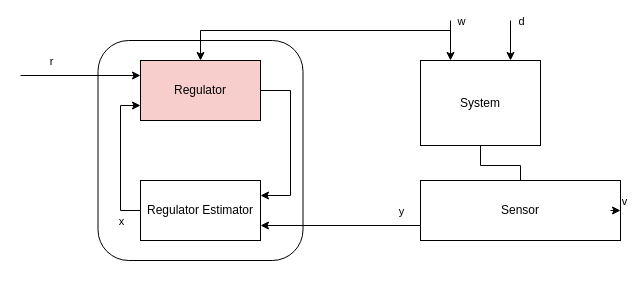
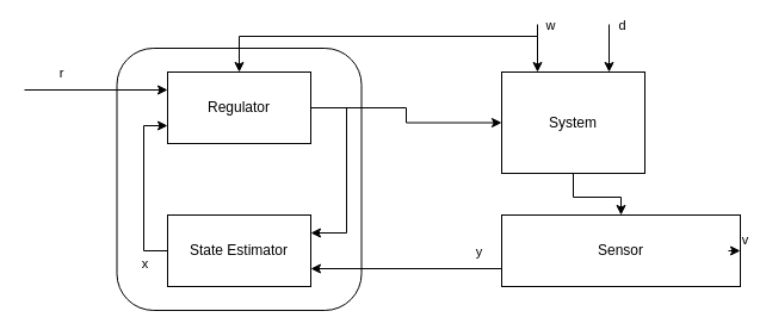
  <mxCell id="0" />
  <mxCell id="1" parent="0" />
  <mxCell id="2" value="" style="rounded=1;whiteSpace=wrap;html=1;" vertex="1" parent="1"><mxGeometry x="97.5" y="40" width="205" height="220" as="geometry" /></mxCell>
+ <mxCell id="3" style="edgeStyle=orthogonalEdgeStyle;rounded=0;orthogonalLoop=1;jettySize=auto;html=1;exitX=1;exitY=0.5;exitDx=0;exitDy=0;entryX=0;entryY=0.5;entryDx=0;entryDy=0;" parent="1" source="5" target="10" edge="1"><mxGeometry relative="1" as="geometry" /></mxCell>
  <mxCell id="4" style="edgeStyle=orthogonalEdgeStyle;rounded=0;orthogonalLoop=1;jettySize=auto;html=1;exitX=1;exitY=0.5;exitDx=0;exitDy=0;entryX=1;entryY=0.25;entryDx=0;entryDy=0;" parent="1" source="5" target="8" edge="1"><mxGeometry relative="1" as="geometry"><Array as="points"><mxPoint x="290" y="90" /><mxPoint x="290" y="195" /></Array></mxGeometry></mxCell>
- <mxCell id="5" value="Regulator" style="rounded=0;whiteSpace=wrap;html=1;fillColor=#f8cecc;" parent="1" vertex="1"><mxGeometry x="140" y="60" width="120" height="60" as="geometry" /></mxCell>
+ <mxCell id="5" value="Regulator" style="rounded=0;whiteSpace=wrap;html=1;" parent="1" vertex="1"><mxGeometry x="140" y="60" width="120" height="60" as="geometry" /></mxCell>
  <mxCell id="6" style="edgeStyle=orthogonalEdgeStyle;rounded=0;orthogonalLoop=1;jettySize=auto;html=1;exitX=0;exitY=0.5;exitDx=0;exitDy=0;entryX=0;entryY=0.75;entryDx=0;entryDy=0;" parent="1" source="8" target="5" edge="1"><mxGeometry relative="1" as="geometry" /></mxCell>
  <mxCell id="7" value="x" style="edgeLabel;html=1;align=center;verticalAlign=middle;resizable=0;points=[];" parent="6" vertex="1" connectable="0"><mxGeometry x="-0.257" y="2" relative="1" as="geometry"><mxPoint x="2" y="44" as="offset" /></mxGeometry></mxCell>
- <mxCell id="8" value="Regulator Estimator" style="rounded=0;whiteSpace=wrap;html=1;" parent="1" vertex="1"><mxGeometry x="140" y="180" width="120" height="60" as="geometry" /></mxCell>
- <mxCell id="9" style="edgeStyle=orthogonalEdgeStyle;rounded=0;orthogonalLoop=1;jettySize=auto;html=1;exitX=0.5;exitY=1;exitDx=0;exitDy=0;entryX=0.5;entryY=0;entryDx=0;entryDy=0;endArrow=none;" parent="1" source="10" target="13" edge="1"><mxGeometry relative="1" as="geometry" /></mxCell>
+ <mxCell id="8" value="State Estimator" style="rounded=0;whiteSpace=wrap;html=1;" parent="1" vertex="1"><mxGeometry x="140" y="180" width="120" height="60" as="geometry" /></mxCell>
+ <mxCell id="9" style="edgeStyle=orthogonalEdgeStyle;rounded=0;orthogonalLoop=1;jettySize=auto;html=1;exitX=0.5;exitY=1;exitDx=0;exitDy=0;entryX=0.5;entryY=0;entryDx=0;entryDy=0;" parent="1" source="10" target="13" edge="1"><mxGeometry relative="1" as="geometry" /></mxCell>
  <mxCell id="10" value="System" style="rounded=0;whiteSpace=wrap;html=1;" parent="1" vertex="1"><mxGeometry x="420" y="60" width="120" height="85" as="geometry" /></mxCell>
  <mxCell id="11" style="edgeStyle=orthogonalEdgeStyle;rounded=0;orthogonalLoop=1;jettySize=auto;html=1;exitX=0;exitY=0.75;exitDx=0;exitDy=0;entryX=1;entryY=0.75;entryDx=0;entryDy=0;" parent="1" source="13" target="8" edge="1"><mxGeometry relative="1" as="geometry" /></mxCell>
  <mxCell id="12" value="y" style="edgeLabel;html=1;align=center;verticalAlign=middle;resizable=0;points=[];" parent="11" vertex="1" connectable="0"><mxGeometry x="-0.259" relative="1" as="geometry"><mxPoint x="39" y="-15" as="offset" /></mxGeometry></mxCell>
  <mxCell id="13" value="Sensor" style="rounded=0;whiteSpace=wrap;html=1;" parent="1" vertex="1"><mxGeometry x="420" y="180" width="200" height="60" as="geometry" /></mxCell>
  <mxCell id="14" value="" style="endArrow=classic;html=1;rounded=0;entryX=0;entryY=0.25;entryDx=0;entryDy=0;" parent="1" target="5" edge="1"><mxGeometry width="50" height="50" relative="1" as="geometry"><mxPoint x="20" y="75" as="sourcePoint" /><mxPoint x="650" y="330" as="targetPoint" /><Array as="points" /></mxGeometry></mxCell>
  <mxCell id="15" value="r" style="edgeLabel;html=1;align=center;verticalAlign=middle;resizable=0;points=[];" parent="14" vertex="1" connectable="0"><mxGeometry x="-0.305" y="1" relative="1" as="geometry"><mxPoint x="-12" y="-14" as="offset" /></mxGeometry></mxCell>
  <mxCell id="16" value="" style="endArrow=classic;html=1;rounded=0;entryX=1;entryY=0.5;entryDx=0;entryDy=0;" parent="1" target="13" edge="1"><mxGeometry width="50" height="50" relative="1" as="geometry"><mxPoint x="610" y="210" as="sourcePoint" /><mxPoint x="650" y="330" as="targetPoint" /></mxGeometry></mxCell>
  <mxCell id="17" value="v" style="edgeLabel;html=1;align=center;verticalAlign=middle;resizable=0;points=[];" parent="16" vertex="1" connectable="0"><mxGeometry x="-0.42" relative="1" as="geometry"><mxPoint x="10" y="-10" as="offset" /></mxGeometry></mxCell>
  <mxCell id="18" value="" style="endArrow=classic;html=1;rounded=0;entryX=0.25;entryY=0;entryDx=0;entryDy=0;" edge="1" parent="1" target="10"><mxGeometry width="50" height="50" relative="1" as="geometry"><mxPoint x="450" y="20" as="sourcePoint" /><mxPoint x="350" y="320" as="targetPoint" /></mxGeometry></mxCell>
  <mxCell id="19" value="w" style="edgeLabel;html=1;align=center;verticalAlign=middle;resizable=0;points=[];" vertex="1" connectable="0" parent="18"><mxGeometry x="-0.3" y="1" relative="1" as="geometry"><mxPoint x="9" y="-14" as="offset" /></mxGeometry></mxCell>
  <mxCell id="20" value="" style="endArrow=classic;html=1;rounded=0;entryX=0.75;entryY=0;entryDx=0;entryDy=0;" edge="1" parent="1" target="10"><mxGeometry width="50" height="50" relative="1" as="geometry"><mxPoint x="510" y="20" as="sourcePoint" /><mxPoint x="520" y="40" as="targetPoint" /></mxGeometry></mxCell>
  <mxCell id="21" value="d" style="edgeLabel;html=1;align=center;verticalAlign=middle;resizable=0;points=[];" vertex="1" connectable="0" parent="20"><mxGeometry x="-0.45" y="-2" relative="1" as="geometry"><mxPoint x="12" y="-11" as="offset" /></mxGeometry></mxCell>
  <mxCell id="22" value="" style="endArrow=classic;html=1;rounded=0;entryX=0.5;entryY=0;entryDx=0;entryDy=0;" edge="1" parent="1" target="5"><mxGeometry width="50" height="50" relative="1" as="geometry"><mxPoint x="200" y="30" as="sourcePoint" /><mxPoint x="440" y="60" as="targetPoint" /></mxGeometry></mxCell>
  <mxCell id="23" value="" style="endArrow=none;html=1;rounded=0;" edge="1" parent="1"><mxGeometry width="50" height="50" relative="1" as="geometry"><mxPoint x="200" y="30" as="sourcePoint" /><mxPoint x="450" y="30" as="targetPoint" /></mxGeometry></mxCell>
